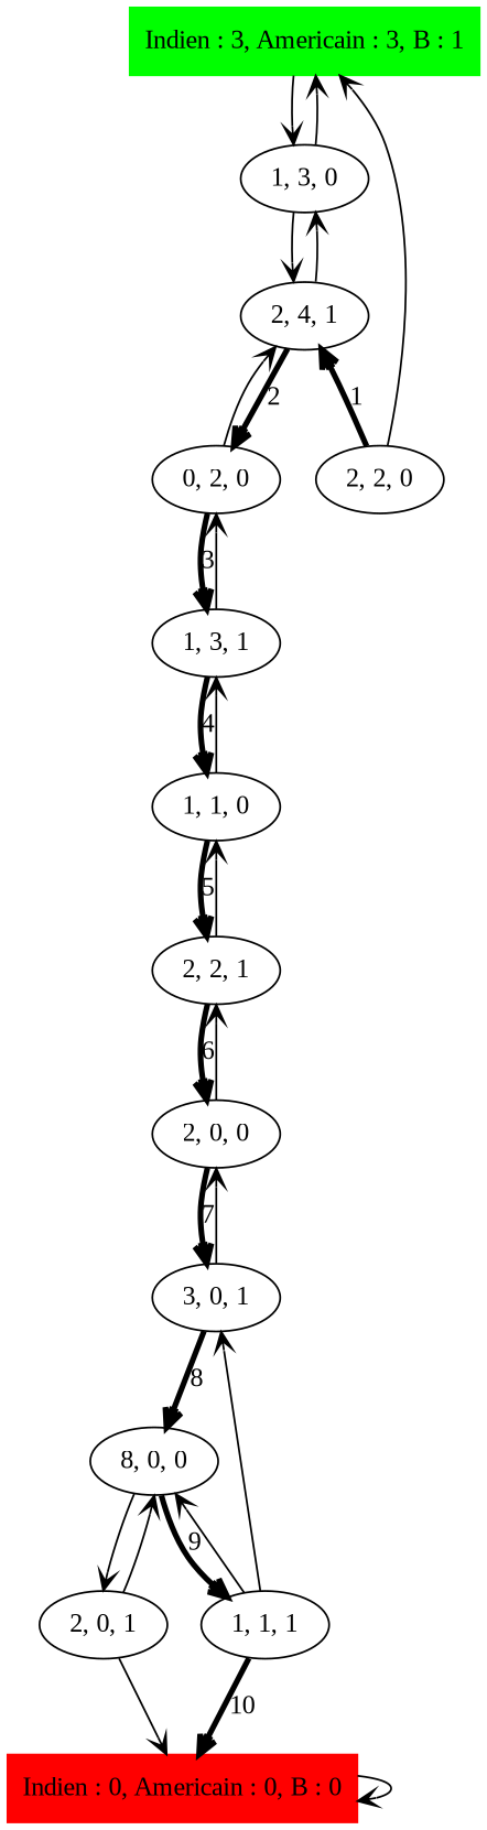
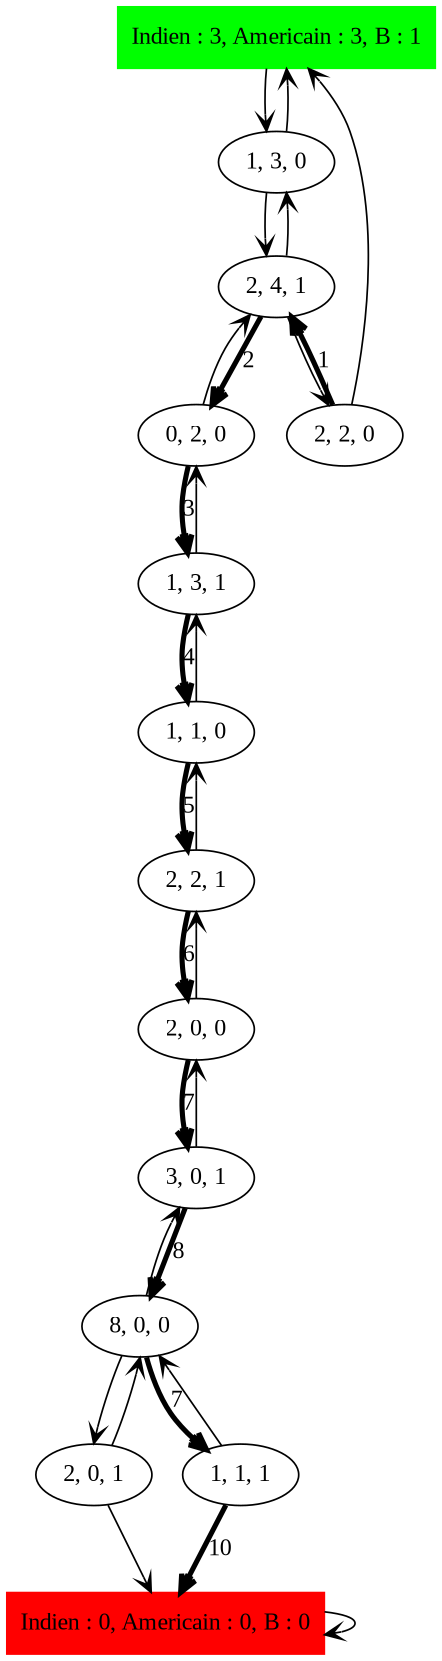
  digraph {
    fontname="Liberation Serif"
    node [fontname="Liberation Serif"]
    edge [arrowhead=open fontname="Liberation Serif"]
    n1 [color=green label="Indien : 3, Americain : 3, B : 1" shape=box style=filled]
    "1, 3, 0"
    n3 [label="2, 4, 1"]
    "2, 2, 0"
    n5 [color=red label="Indien : 0, Americain : 0, B : 0" shape=box style=filled]
    n6 [label="0, 2, 0"]
    "1, 3, 1"
    "1, 1, 0"
    "2, 2, 1"
    "2, 0, 0"
    "3, 0, 1"
    n12 [label="8, 0, 0"]
    "2, 0, 1"
    "1, 1, 1"
    n1 -> "1, 3, 0"
    "1, 3, 0" -> n1
    "1, 3, 0" -> n3
    n3 -> "1, 3, 0"
+   n3 -> "2, 2, 0"
    n3 -> n6 [label=2 penwidth=3]
    "2, 2, 0" -> n1
    "2, 2, 0" -> n3 [label=1 penwidth=3]
    n5 -> n5
    n6 -> n3
    n6 -> "1, 3, 1" [label=3 penwidth=3]
    "1, 3, 1" -> n6
    "1, 3, 1" -> "1, 1, 0" [label=4 penwidth=3]
    "1, 1, 0" -> "1, 3, 1"
    "1, 1, 0" -> "2, 2, 1" [label=5 penwidth=3]
    "2, 2, 1" -> "1, 1, 0"
    "2, 2, 1" -> "2, 0, 0" [label=6 penwidth=3]
    "2, 0, 0" -> "2, 2, 1"
    "2, 0, 0" -> "3, 0, 1" [label=7 penwidth=3]
    "3, 0, 1" -> "2, 0, 0"
    "3, 0, 1" -> n12 [label=8 penwidth=3]
-   "1, 1, 1" -> "3, 0, 1"
+   n12 -> "3, 0, 1"
    n12 -> "2, 0, 1"
-   n12 -> "1, 1, 1" [label=9 penwidth=3]
+   n12 -> "1, 1, 1" [label=7 penwidth=3]
    "2, 0, 1" -> n5
    "2, 0, 1" -> n12
    "1, 1, 1" -> n5 [label=10 penwidth=3]
    "1, 1, 1" -> n12
  }
